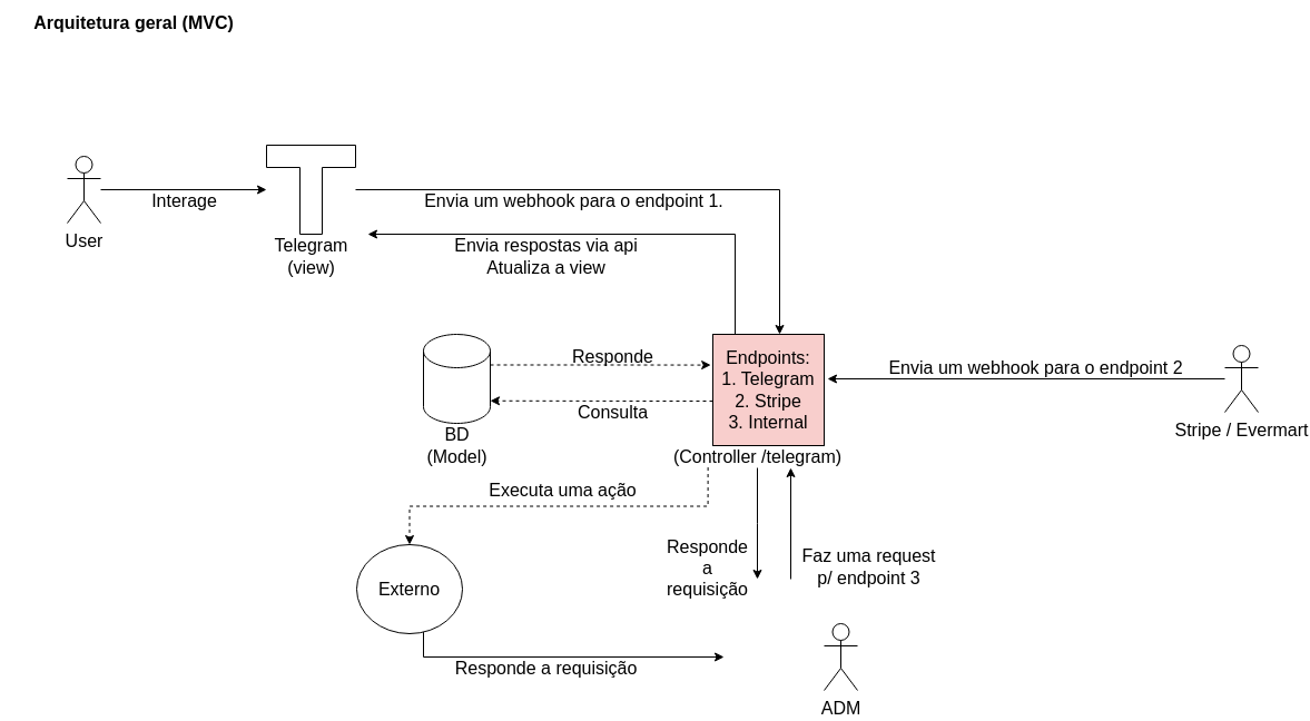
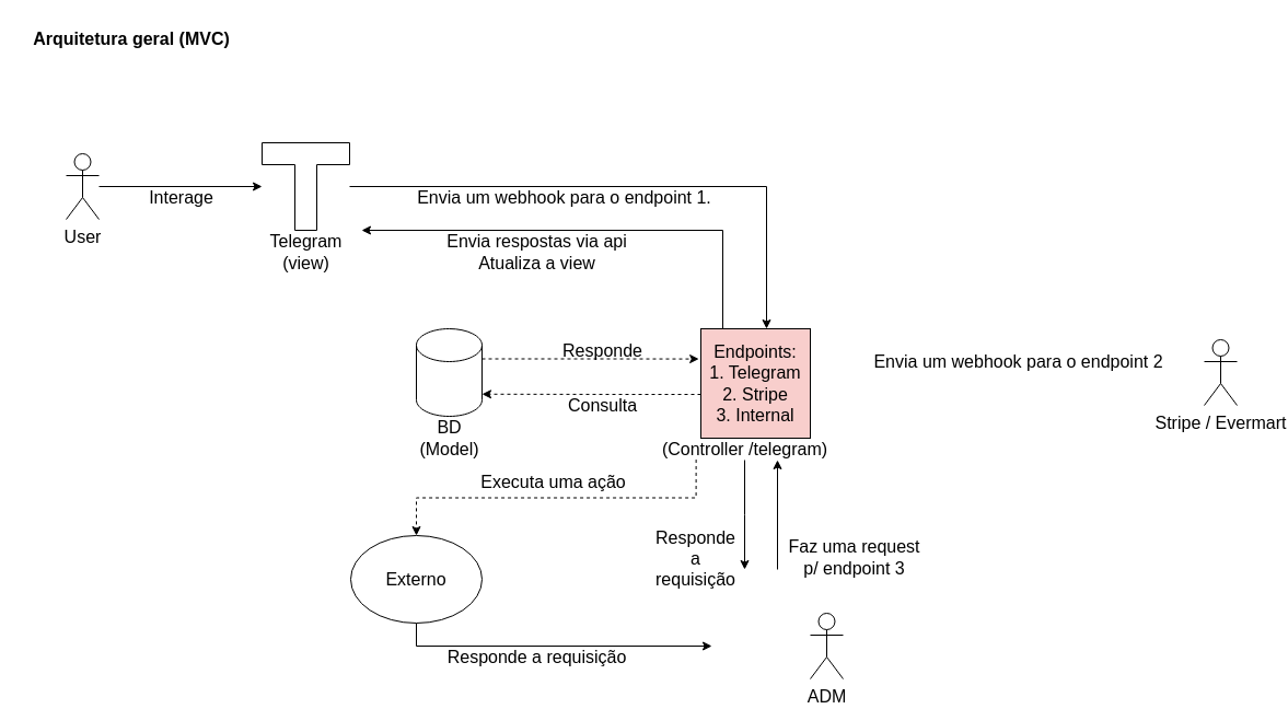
  <mxCell id="0" />
  <mxCell id="1" parent="0" />
- <mxCell id="2" value="&lt;b&gt;&lt;font style=&quot;font-size: 16px;&quot;&gt;Arquitetura geral (MVC)&lt;/font&gt;&lt;/b&gt;" style="text;html=1;strokeColor=none;fillColor=none;align=center;verticalAlign=middle;whiteSpace=wrap;rounded=0;" vertex="1" parent="1"><mxGeometry x="20" y="5" width="200" height="30" as="geometry" /></mxCell>
+ <mxCell id="2" value="&lt;b&gt;&lt;font style=&quot;font-size: 16px;&quot;&gt;Arquitetura geral (MVC)&lt;/font&gt;&lt;/b&gt;" style="text;html=1;strokeColor=none;fillColor=none;align=center;verticalAlign=middle;whiteSpace=wrap;rounded=0;" vertex="1" parent="1"><mxGeometry x="20" y="20" width="200" height="30" as="geometry" /></mxCell>
  <mxCell id="3" style="edgeStyle=orthogonalEdgeStyle;rounded=0;orthogonalLoop=1;jettySize=auto;html=1;fontSize=16;" edge="1" parent="1" source="4" target="7"><mxGeometry relative="1" as="geometry"><mxPoint x="285" y="170" as="targetPoint" /></mxGeometry></mxCell>
  <mxCell id="4" value="User" style="shape=umlActor;verticalLabelPosition=bottom;verticalAlign=top;html=1;outlineConnect=0;fontSize=16;" vertex="1" parent="1"><mxGeometry x="60" y="140" width="30" height="60" as="geometry" /></mxCell>
  <mxCell id="5" value="Interage" style="text;html=1;align=center;verticalAlign=middle;resizable=0;points=[];autosize=1;strokeColor=none;fillColor=none;fontSize=16;" vertex="1" parent="1"><mxGeometry x="130" y="170" width="70" height="20" as="geometry" /></mxCell>
  <mxCell id="6" style="edgeStyle=orthogonalEdgeStyle;rounded=0;orthogonalLoop=1;jettySize=auto;html=1;fontSize=16;entryX=0.75;entryY=0;entryDx=0;entryDy=0;" edge="1" parent="1" source="7"><mxGeometry relative="1" as="geometry"><mxPoint x="700" y="300" as="targetPoint" /><Array as="points"><mxPoint x="700" y="170" /></Array></mxGeometry></mxCell>
  <mxCell id="7" value="" style="shape=tee;whiteSpace=wrap;html=1;fontSize=16;" vertex="1" parent="1"><mxGeometry x="239" y="130" width="80" height="80" as="geometry" /></mxCell>
  <mxCell id="8" value="Telegram&lt;br&gt;(view)" style="text;html=1;align=center;verticalAlign=middle;resizable=0;points=[];autosize=1;strokeColor=none;fillColor=none;fontSize=16;" vertex="1" parent="1"><mxGeometry x="239" y="210" width="80" height="40" as="geometry" /></mxCell>
  <mxCell id="9" value="Envia um webhook para o endpoint 1." style="text;html=1;align=center;verticalAlign=middle;resizable=0;points=[];autosize=1;strokeColor=none;fillColor=none;fontSize=16;" vertex="1" parent="1"><mxGeometry x="375" y="170" width="280" height="20" as="geometry" /></mxCell>
  <mxCell id="10" style="edgeStyle=orthogonalEdgeStyle;rounded=0;orthogonalLoop=1;jettySize=auto;html=1;fontSize=16;entryX=1;entryY=0.747;entryDx=0;entryDy=0;entryPerimeter=0;dashed=1;" edge="1" parent="1" target="15"><mxGeometry relative="1" as="geometry"><mxPoint x="460" y="340" as="targetPoint" /><mxPoint x="640" y="360" as="sourcePoint" /><Array as="points"><mxPoint x="580" y="360" /><mxPoint x="580" y="360" /></Array></mxGeometry></mxCell>
  <mxCell id="11" style="edgeStyle=orthogonalEdgeStyle;rounded=0;orthogonalLoop=1;jettySize=auto;html=1;exitX=0.25;exitY=0;exitDx=0;exitDy=0;fontSize=16;" edge="1" parent="1"><mxGeometry relative="1" as="geometry"><mxPoint x="330" y="210" as="targetPoint" /><mxPoint x="660" y="300" as="sourcePoint" /><Array as="points"><mxPoint x="660" y="210" /></Array></mxGeometry></mxCell>
  <mxCell id="12" style="edgeStyle=orthogonalEdgeStyle;rounded=0;orthogonalLoop=1;jettySize=auto;html=1;fontSize=16;" edge="1" parent="1" source="13"><mxGeometry relative="1" as="geometry"><mxPoint x="680" y="520" as="targetPoint" /></mxGeometry></mxCell>
  <mxCell id="13" value="Servidor&lt;br&gt;(Controller /telegram)" style="text;html=1;align=center;verticalAlign=middle;resizable=0;points=[];autosize=1;strokeColor=none;fillColor=none;fontSize=16;" vertex="1" parent="1"><mxGeometry x="595" y="380" width="170" height="40" as="geometry" /></mxCell>
  <mxCell id="14" style="edgeStyle=orthogonalEdgeStyle;rounded=0;orthogonalLoop=1;jettySize=auto;html=1;exitX=1;exitY=0;exitDx=0;exitDy=27.5;exitPerimeter=0;entryX=-0.023;entryY=0.345;entryDx=0;entryDy=0;entryPerimeter=0;fontSize=16;dashed=1;" edge="1" parent="1" source="15"><mxGeometry relative="1" as="geometry"><mxPoint x="638.16" y="327.6" as="targetPoint" /></mxGeometry></mxCell>
  <mxCell id="15" value="" style="shape=cylinder3;whiteSpace=wrap;html=1;boundedLbl=1;backgroundOutline=1;size=15;fontSize=16;" vertex="1" parent="1"><mxGeometry x="380" y="300" width="60" height="80" as="geometry" /></mxCell>
  <mxCell id="16" value="BD&lt;br&gt;(Model)" style="text;html=1;align=center;verticalAlign=middle;resizable=0;points=[];autosize=1;strokeColor=none;fillColor=none;fontSize=16;" vertex="1" parent="1"><mxGeometry x="375" y="380" width="70" height="40" as="geometry" /></mxCell>
  <mxCell id="17" value="Consulta" style="text;html=1;align=center;verticalAlign=middle;resizable=0;points=[];autosize=1;strokeColor=none;fillColor=none;fontSize=16;" vertex="1" parent="1"><mxGeometry x="510" y="360" width="80" height="20" as="geometry" /></mxCell>
  <mxCell id="18" value="Responde" style="text;html=1;align=center;verticalAlign=middle;resizable=0;points=[];autosize=1;strokeColor=none;fillColor=none;fontSize=16;" vertex="1" parent="1"><mxGeometry x="505" y="310" width="90" height="20" as="geometry" /></mxCell>
  <mxCell id="19" value="Envia respostas via api&lt;br&gt;Atualiza a view" style="text;html=1;align=center;verticalAlign=middle;resizable=0;points=[];autosize=1;strokeColor=none;fillColor=none;fontSize=16;" vertex="1" parent="1"><mxGeometry x="400" y="210" width="180" height="40" as="geometry" /></mxCell>
  <mxCell id="20" value="Faz uma request&lt;br&gt;p/ endpoint 3" style="text;html=1;align=center;verticalAlign=middle;resizable=0;points=[];autosize=1;strokeColor=none;fillColor=none;fontSize=16;" vertex="1" parent="1"><mxGeometry x="710" y="489" width="140" height="40" as="geometry" /></mxCell>
  <mxCell id="21" style="edgeStyle=orthogonalEdgeStyle;rounded=0;orthogonalLoop=1;jettySize=auto;html=1;dashed=1;fontSize=16;entryX=0.5;entryY=0;entryDx=0;entryDy=0;exitX=0.239;exitY=0.988;exitDx=0;exitDy=0;exitPerimeter=0;" edge="1" parent="1" source="13" target="23"><mxGeometry relative="1" as="geometry"><mxPoint x="480" y="850" as="targetPoint" /><mxPoint x="380" y="850" as="sourcePoint" /></mxGeometry></mxCell>
  <mxCell id="22" style="edgeStyle=orthogonalEdgeStyle;rounded=0;orthogonalLoop=1;jettySize=auto;html=1;fontSize=16;" edge="1" parent="1" source="23"><mxGeometry relative="1" as="geometry"><mxPoint x="650" y="590" as="targetPoint" /><Array as="points"><mxPoint x="380" y="590" /></Array></mxGeometry></mxCell>
- <mxCell id="23" value="Externo" style="ellipse;whiteSpace=wrap;html=1;fontSize=16;" vertex="1" parent="1"><mxGeometry x="320" y="489" width="95" height="80" as="geometry" /></mxCell>
+ <mxCell id="23" value="Externo" style="ellipse;whiteSpace=wrap;html=1;fontSize=16;" vertex="1" parent="1"><mxGeometry x="320" y="489" width="120" height="80" as="geometry" /></mxCell>
  <mxCell id="24" value="Endpoints:&lt;br&gt;1. Telegram&lt;br&gt;2. Stripe&lt;br&gt;3. Internal" style="whiteSpace=wrap;html=1;aspect=fixed;fontSize=16;fillColor=#f8cecc;" vertex="1" parent="1"><mxGeometry x="640" y="300" width="100" height="100" as="geometry" /></mxCell>
  <mxCell id="25" style="edgeStyle=orthogonalEdgeStyle;rounded=0;orthogonalLoop=1;jettySize=auto;html=1;fontSize=16;" edge="1" parent="1"><mxGeometry relative="1" as="geometry"><mxPoint x="710" y="520" as="sourcePoint" /><mxPoint x="710" y="420" as="targetPoint" /><Array as="points"><mxPoint x="710" y="420" /></Array></mxGeometry></mxCell>
  <mxCell id="26" value="ADM" style="shape=umlActor;verticalLabelPosition=bottom;verticalAlign=top;html=1;outlineConnect=0;fontSize=16;" vertex="1" parent="1"><mxGeometry x="740" y="560" width="30" height="60" as="geometry" /></mxCell>
  <mxCell id="27" value="Executa uma ação" style="text;html=1;align=center;verticalAlign=middle;resizable=0;points=[];autosize=1;strokeColor=none;fillColor=none;fontSize=16;" vertex="1" parent="1"><mxGeometry x="430" y="430" width="150" height="20" as="geometry" /></mxCell>
  <mxCell id="28" value="Responde a requisição" style="text;html=1;align=center;verticalAlign=middle;resizable=0;points=[];autosize=1;strokeColor=none;fillColor=none;fontSize=16;" vertex="1" parent="1"><mxGeometry x="400" y="590" width="180" height="20" as="geometry" /></mxCell>
  <mxCell id="29" value="Responde&lt;br&gt;a&lt;br&gt;requisição" style="text;html=1;align=center;verticalAlign=middle;resizable=0;points=[];autosize=1;strokeColor=none;fillColor=none;fontSize=16;" vertex="1" parent="1"><mxGeometry x="590" y="480" width="90" height="60" as="geometry" /></mxCell>
- <mxCell id="30" style="edgeStyle=orthogonalEdgeStyle;rounded=0;orthogonalLoop=1;jettySize=auto;html=1;entryX=1.03;entryY=0.4;entryDx=0;entryDy=0;entryPerimeter=0;fontSize=16;" edge="1" parent="1" source="31" target="24"><mxGeometry relative="1" as="geometry" /></mxCell>
  <mxCell id="31" value="Stripe / Evermart" style="shape=umlActor;verticalLabelPosition=bottom;verticalAlign=top;html=1;outlineConnect=0;fontSize=16;" vertex="1" parent="1"><mxGeometry x="1100" y="310" width="30" height="60" as="geometry" /></mxCell>
  <mxCell id="32" value="Envia um webhook para o endpoint 2" style="text;html=1;align=center;verticalAlign=middle;resizable=0;points=[];autosize=1;strokeColor=none;fillColor=none;fontSize=16;" vertex="1" parent="1"><mxGeometry x="790" y="320" width="280" height="20" as="geometry" /></mxCell>
